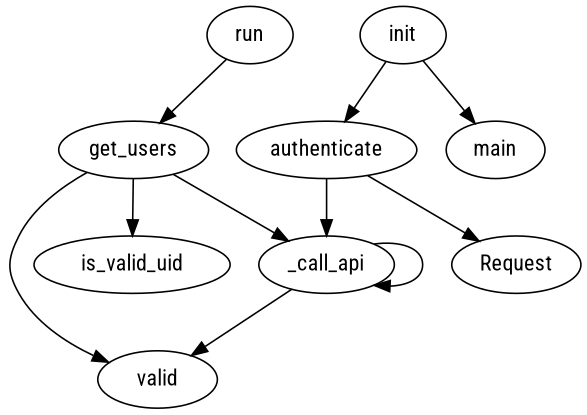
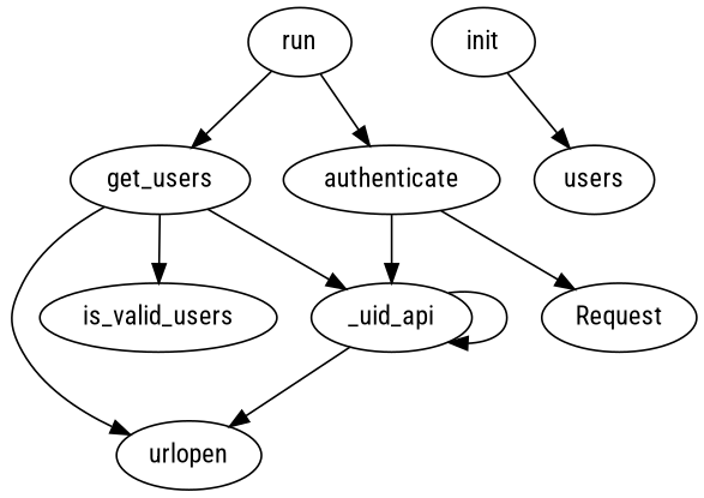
  digraph {
    fontname="Roboto Condensed"
    node [fontname="Roboto Condensed"]
    edge [fontname="Roboto Condensed"]
    authenticate
-   _call_api
+   _call_api [label=_uid_api]
    Request
-   urlopen [label=valid]
+   urlopen
    get_users
-   is_valid_uid
+   is_valid_uid [label=is_valid_users]
    init
-   main
+   main [label=users]
    run
    authenticate -> _call_api
    authenticate -> Request
    _call_api -> _call_api
    _call_api -> urlopen
    get_users -> _call_api
    get_users -> urlopen
    get_users -> is_valid_uid
    init -> main
-   init -> authenticate
+   run -> authenticate
    run -> get_users
  }
